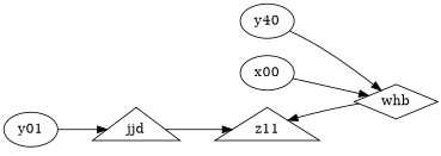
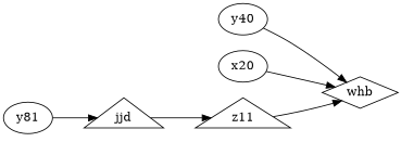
  digraph {
    rankdir=LR
    splines=true
    jjd [shape=triangle]
    n2 [label=z11 shape=triangle]
-   y01
+   y01 [label=y81]
    whb [shape=diamond]
    n5 [label=y40]
-   x00
+   x00 [label=x20]
    jjd -> n2
    y01 -> jjd
-   whb -> n2
+   n2 -> whb
    n5 -> whb
    x00 -> whb
  }
